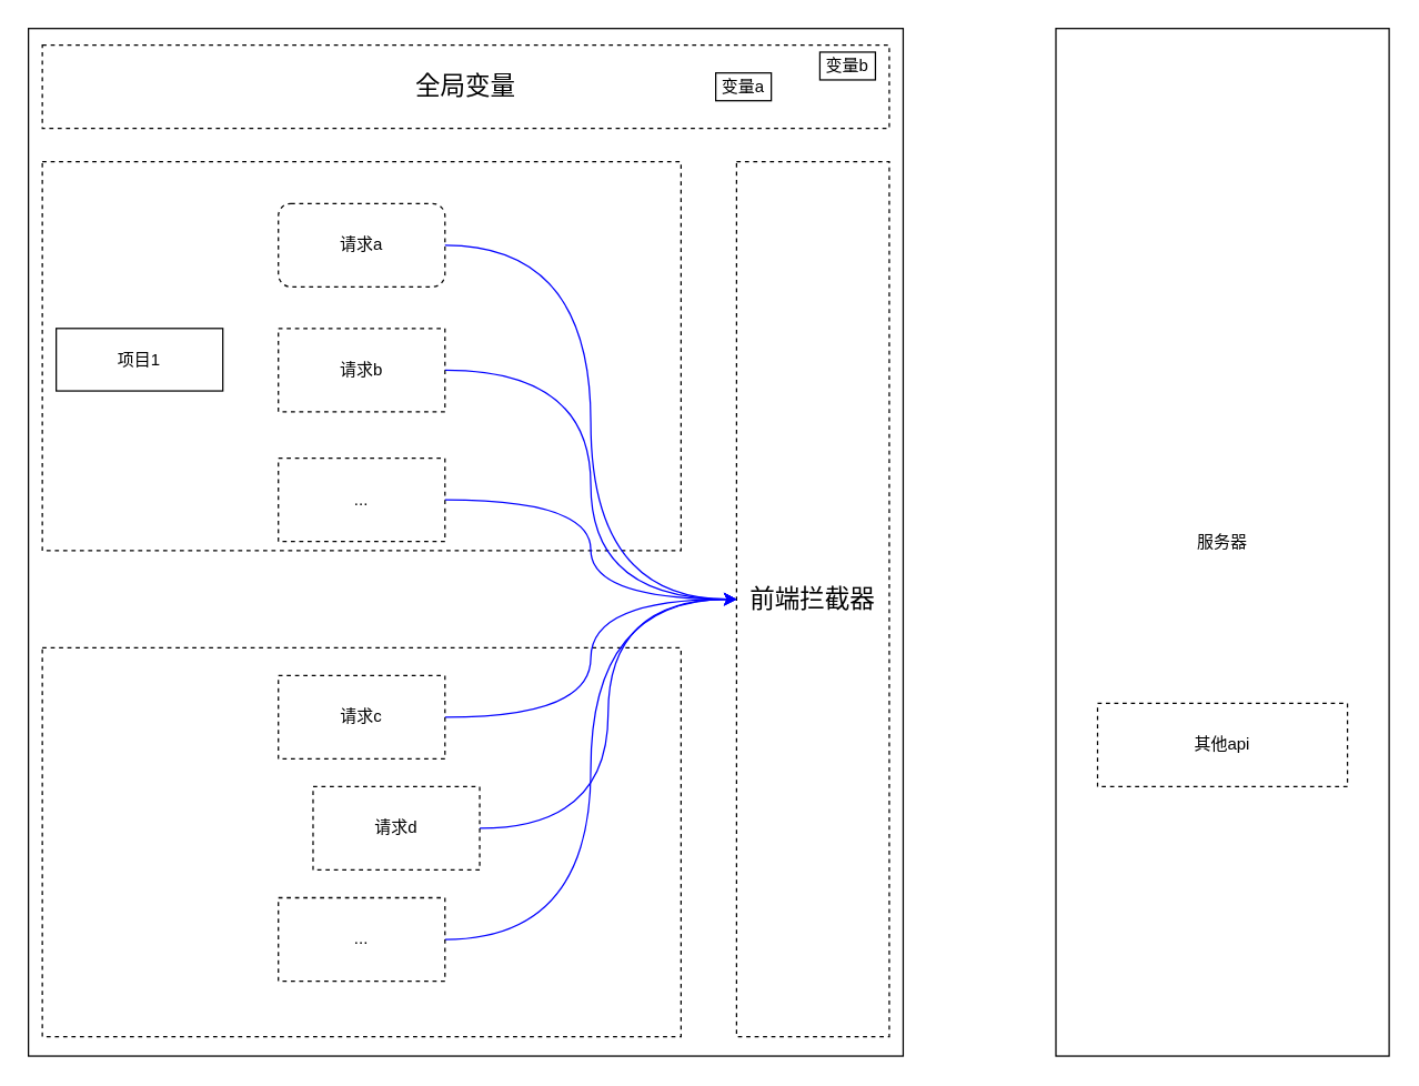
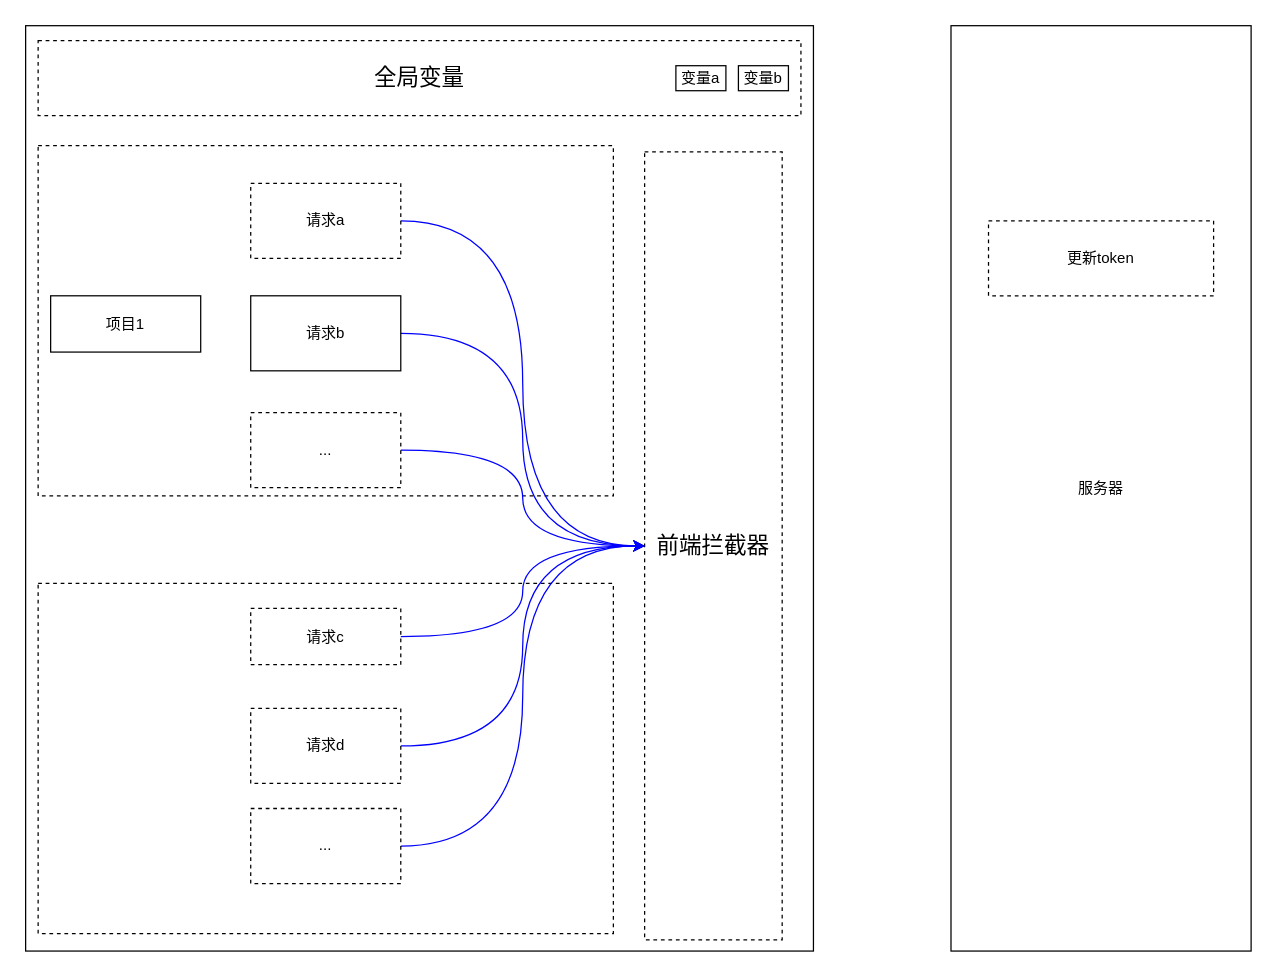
  <mxCell id="0" />
  <mxCell id="1" parent="0" />
  <mxCell id="2" value="服务器" style="rounded=0;whiteSpace=wrap;html=1;sketch=0;fillColor=none;" vertex="1" parent="1"><mxGeometry x="760" y="20" width="240" height="740" as="geometry" /></mxCell>
  <mxCell id="3" value="" style="rounded=0;whiteSpace=wrap;html=1;sketch=0;fillColor=none;" vertex="1" parent="1"><mxGeometry x="20" y="20" width="630" height="740" as="geometry" /></mxCell>
  <mxCell id="4" value="&lt;font style=&quot;font-size: 18px&quot;&gt;全局变量&lt;/font&gt;" style="rounded=0;whiteSpace=wrap;html=1;sketch=0;fillColor=none;dashed=1;" vertex="1" parent="1"><mxGeometry x="30" y="32" width="610" height="60" as="geometry" /></mxCell>
- <mxCell id="5" value="&lt;font style=&quot;font-size: 18px&quot;&gt;前端拦截器&lt;/font&gt;" style="rounded=0;whiteSpace=wrap;html=1;sketch=0;fillColor=none;dashed=1;" vertex="1" parent="1"><mxGeometry x="530" y="116" width="110" height="630" as="geometry" /></mxCell>
+ <mxCell id="5" value="&lt;font style=&quot;font-size: 18px&quot;&gt;前端拦截器&lt;/font&gt;" style="rounded=0;whiteSpace=wrap;html=1;sketch=0;fillColor=none;dashed=1;" vertex="1" parent="1"><mxGeometry x="515" y="121" width="110" height="630" as="geometry" /></mxCell>
  <mxCell id="6" value="" style="rounded=0;whiteSpace=wrap;html=1;sketch=0;fillColor=none;dashed=1;" vertex="1" parent="1"><mxGeometry x="30" y="116" width="460" height="280" as="geometry" /></mxCell>
  <mxCell id="7" style="edgeStyle=orthogonalEdgeStyle;sketch=0;orthogonalLoop=1;jettySize=auto;html=1;strokeColor=#0000FF;curved=1;" edge="1" parent="1" source="8" target="5"><mxGeometry relative="1" as="geometry" /></mxCell>
- <mxCell id="8" value="请求a" style="whiteSpace=wrap;html=1;dashed=1;sketch=0;fillColor=none;rounded=1;" vertex="1" parent="1"><mxGeometry x="200" y="146" width="120" height="60" as="geometry" /></mxCell>
+ <mxCell id="8" value="请求a" style="rounded=0;whiteSpace=wrap;html=1;dashed=1;sketch=0;fillColor=none;" vertex="1" parent="1"><mxGeometry x="200" y="146" width="120" height="60" as="geometry" /></mxCell>
  <mxCell id="9" style="edgeStyle=orthogonalEdgeStyle;sketch=0;orthogonalLoop=1;jettySize=auto;html=1;strokeColor=#0000FF;curved=1;" edge="1" parent="1" source="10" target="5"><mxGeometry relative="1" as="geometry" /></mxCell>
- <mxCell id="10" value="请求b" style="rounded=0;whiteSpace=wrap;html=1;dashed=1;sketch=0;fillColor=none;" vertex="1" parent="1"><mxGeometry x="200" y="236" width="120" height="60" as="geometry" /></mxCell>
+ <mxCell id="10" value="请求b" style="rounded=0;whiteSpace=wrap;html=1;dashed=0;sketch=0;fillColor=none;" vertex="1" parent="1"><mxGeometry x="200" y="236" width="120" height="60" as="geometry" /></mxCell>
  <mxCell id="11" style="edgeStyle=orthogonalEdgeStyle;sketch=0;orthogonalLoop=1;jettySize=auto;html=1;entryX=0;entryY=0.5;entryDx=0;entryDy=0;strokeColor=#0000FF;curved=1;" edge="1" parent="1" source="12" target="5"><mxGeometry relative="1" as="geometry" /></mxCell>
  <mxCell id="12" value="..." style="rounded=0;whiteSpace=wrap;html=1;dashed=1;sketch=0;fillColor=none;" vertex="1" parent="1"><mxGeometry x="200" y="329.5" width="120" height="60" as="geometry" /></mxCell>
- <mxCell id="13" value="变量a" style="rounded=0;whiteSpace=wrap;html=1;sketch=0;fillColor=none;" vertex="1" parent="1"><mxGeometry x="515" y="52" width="40" height="20" as="geometry" /></mxCell>
- <mxCell id="14" value="变量b" style="rounded=0;whiteSpace=wrap;html=1;sketch=0;fillColor=none;" vertex="1" parent="1"><mxGeometry x="590" y="37" width="40" height="20" as="geometry" /></mxCell>
+ <mxCell id="13" value="变量a" style="rounded=0;whiteSpace=wrap;html=1;sketch=0;fillColor=none;" vertex="1" parent="1"><mxGeometry x="540" y="52" width="40" height="20" as="geometry" /></mxCell>
+ <mxCell id="14" value="变量b" style="rounded=0;whiteSpace=wrap;html=1;sketch=0;fillColor=none;" vertex="1" parent="1"><mxGeometry x="590" y="52" width="40" height="20" as="geometry" /></mxCell>
  <mxCell id="15" value="" style="rounded=0;whiteSpace=wrap;html=1;sketch=0;fillColor=none;dashed=1;" vertex="1" parent="1"><mxGeometry x="30" y="466" width="460" height="280" as="geometry" /></mxCell>
  <mxCell id="16" style="edgeStyle=orthogonalEdgeStyle;sketch=0;orthogonalLoop=1;jettySize=auto;html=1;entryX=0;entryY=0.5;entryDx=0;entryDy=0;strokeColor=#0000FF;curved=1;" edge="1" parent="1" source="17" target="5"><mxGeometry relative="1" as="geometry" /></mxCell>
- <mxCell id="17" value="请求c" style="rounded=0;whiteSpace=wrap;html=1;dashed=1;sketch=0;fillColor=none;" vertex="1" parent="1"><mxGeometry x="200" y="486" width="120" height="60" as="geometry" /></mxCell>
+ <mxCell id="17" value="请求c" style="rounded=0;whiteSpace=wrap;html=1;dashed=1;sketch=0;fillColor=none;" vertex="1" parent="1"><mxGeometry x="200" y="486" width="120" height="45" as="geometry" /></mxCell>
  <mxCell id="18" style="edgeStyle=orthogonalEdgeStyle;sketch=0;orthogonalLoop=1;jettySize=auto;html=1;entryX=0;entryY=0.5;entryDx=0;entryDy=0;curved=1;strokeColor=#0000FF;" edge="1" parent="1" source="19" target="5"><mxGeometry relative="1" as="geometry" /></mxCell>
- <mxCell id="19" value="请求d" style="rounded=0;whiteSpace=wrap;html=1;dashed=1;sketch=0;fillColor=none;" vertex="1" parent="1"><mxGeometry x="225" y="566" width="120" height="60" as="geometry" /></mxCell>
+ <mxCell id="19" value="请求d" style="rounded=0;whiteSpace=wrap;html=1;dashed=1;sketch=0;fillColor=none;" vertex="1" parent="1"><mxGeometry x="200" y="566" width="120" height="60" as="geometry" /></mxCell>
  <mxCell id="20" style="edgeStyle=orthogonalEdgeStyle;sketch=0;orthogonalLoop=1;jettySize=auto;html=1;entryX=0;entryY=0.5;entryDx=0;entryDy=0;strokeColor=#0000FF;curved=1;" edge="1" parent="1" source="21" target="5"><mxGeometry relative="1" as="geometry" /></mxCell>
  <mxCell id="21" value="..." style="rounded=0;whiteSpace=wrap;html=1;dashed=1;sketch=0;fillColor=none;" vertex="1" parent="1"><mxGeometry x="200" y="646" width="120" height="60" as="geometry" /></mxCell>
  <mxCell id="22" value="项目1" style="rounded=0;whiteSpace=wrap;html=1;sketch=0;fillColor=none;" vertex="1" parent="1"><mxGeometry x="40" y="236" width="120" height="45" as="geometry" /></mxCell>
- <mxCell id="24" value="其他api" style="rounded=0;whiteSpace=wrap;html=1;dashed=1;sketch=0;fillColor=none;" vertex="1" parent="1"><mxGeometry x="790" y="506" width="180" height="60" as="geometry" /></mxCell>
+ <mxCell id="23" value="更新token" style="rounded=0;whiteSpace=wrap;html=1;sketch=0;fillColor=none;dashed=1;" vertex="1" parent="1"><mxGeometry x="790" y="176" width="180" height="60" as="geometry" /></mxCell>
